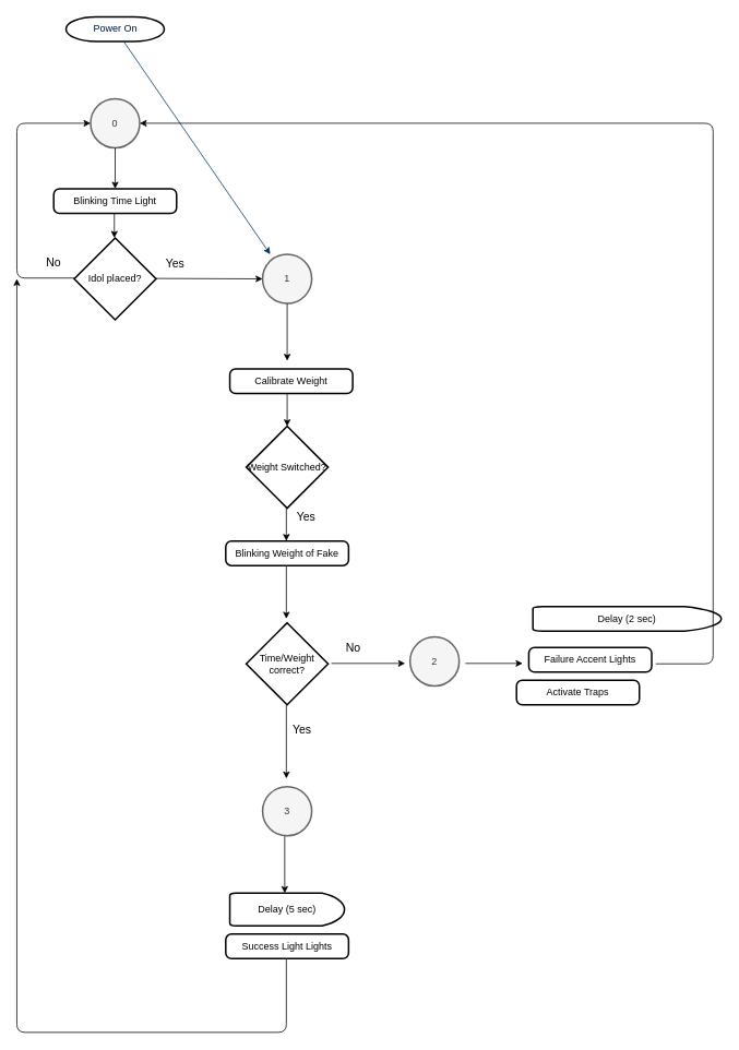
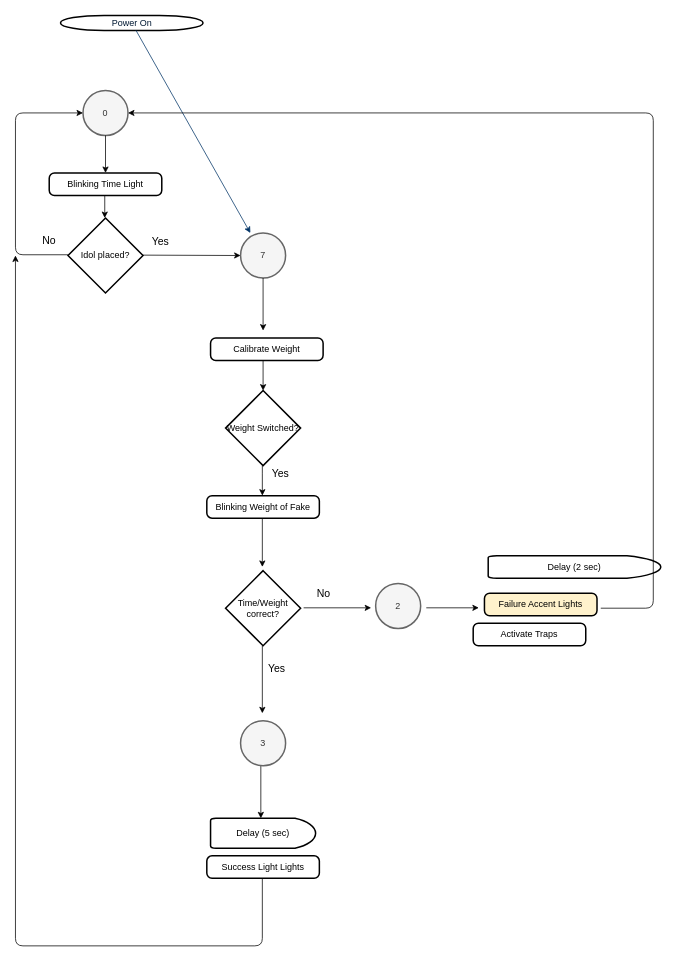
  <mxCell id="0" />
  <mxCell id="1" parent="0" />
- <mxCell id="2" value="Power On" style="shape=mxgraph.flowchart.terminator;fillColor=#FFFFFF;strokeColor=#000000;strokeWidth=2;gradientColor=none;gradientDirection=north;fontColor=#001933;fontStyle=0;html=1;" parent="1" vertex="1"><mxGeometry x="80" y="20" width="120" height="30" as="geometry" /></mxCell>
+ <mxCell id="2" value="Power On" style="shape=mxgraph.flowchart.terminator;fillColor=#FFFFFF;strokeColor=#000000;strokeWidth=2;gradientColor=none;gradientDirection=north;fontColor=#001933;fontStyle=0;html=1;" parent="1" vertex="1"><mxGeometry x="80" y="20" width="190" height="20" as="geometry" /></mxCell>
  <mxCell id="3" style="fontColor=#001933;fontStyle=1;strokeColor=#003366;strokeWidth=1;html=1;" parent="1" source="2" target="8" edge="1"><mxGeometry relative="1" as="geometry"><mxPoint x="140" y="140" as="targetPoint" /></mxGeometry></mxCell>
  <mxCell id="4" value="Idol placed?" style="strokeWidth=2;html=1;shape=mxgraph.flowchart.decision;whiteSpace=wrap;" parent="1" vertex="1"><mxGeometry x="90" y="290" width="100" height="100" as="geometry" /></mxCell>
  <mxCell id="5" value="0" style="strokeWidth=2;html=1;shape=mxgraph.flowchart.start_2;whiteSpace=wrap;fillColor=#f5f5f5;strokeColor=#666666;fontColor=#333333;" parent="1" vertex="1"><mxGeometry x="110" y="120" width="60" height="60" as="geometry" /></mxCell>
  <mxCell id="6" value="&lt;font style=&quot;font-size: 14px&quot;&gt;No&lt;/font&gt;" style="text;html=1;strokeColor=none;fillColor=none;align=center;verticalAlign=middle;whiteSpace=wrap;rounded=0;" parent="1" vertex="1"><mxGeometry x="30" y="310" width="70" height="20" as="geometry" /></mxCell>
  <mxCell id="7" value="Blinking Weight of Fake" style="rounded=1;whiteSpace=wrap;html=1;absoluteArcSize=1;arcSize=14;strokeWidth=2;" parent="1" vertex="1"><mxGeometry x="275" y="660" width="150" height="30" as="geometry" /></mxCell>
- <mxCell id="8" value="1" style="strokeWidth=2;html=1;shape=mxgraph.flowchart.start_2;whiteSpace=wrap;fillColor=#f5f5f5;strokeColor=#666666;fontColor=#333333;" vertex="1" parent="1"><mxGeometry x="320" y="310" width="60" height="60" as="geometry" /></mxCell>
+ <mxCell id="8" value="7" style="strokeWidth=2;html=1;shape=mxgraph.flowchart.start_2;whiteSpace=wrap;fillColor=#f5f5f5;strokeColor=#666666;fontColor=#333333;" vertex="1" parent="1"><mxGeometry x="320" y="310" width="60" height="60" as="geometry" /></mxCell>
  <mxCell id="9" value="" style="endArrow=classic;html=1;entryX=0;entryY=0.5;entryDx=0;entryDy=0;entryPerimeter=0;" edge="1" parent="1" target="8"><mxGeometry width="50" height="50" relative="1" as="geometry"><mxPoint x="190" y="339.5" as="sourcePoint" /><mxPoint x="270" y="339.5" as="targetPoint" /></mxGeometry></mxCell>
  <mxCell id="10" value="" style="edgeStyle=orthogonalEdgeStyle;rounded=0;orthogonalLoop=1;jettySize=auto;html=1;" edge="1" parent="1"><mxGeometry relative="1" as="geometry"><mxPoint x="349.5" y="370" as="sourcePoint" /><mxPoint x="350" y="440" as="targetPoint" /><Array as="points"><mxPoint x="349.5" y="440" /><mxPoint x="349.5" y="440" /></Array></mxGeometry></mxCell>
  <mxCell id="11" value="Weight Switched?" style="strokeWidth=2;html=1;shape=mxgraph.flowchart.decision;whiteSpace=wrap;" vertex="1" parent="1"><mxGeometry x="300" y="520" width="100" height="100" as="geometry" /></mxCell>
  <mxCell id="12" value="" style="edgeStyle=orthogonalEdgeStyle;rounded=0;orthogonalLoop=1;jettySize=auto;html=1;" edge="1" parent="1"><mxGeometry relative="1" as="geometry"><mxPoint x="350" y="470" as="sourcePoint" /><mxPoint x="350" y="520" as="targetPoint" /><Array as="points" /></mxGeometry></mxCell>
  <mxCell id="13" value="Calibrate Weight" style="rounded=1;whiteSpace=wrap;html=1;absoluteArcSize=1;arcSize=14;strokeWidth=2;" vertex="1" parent="1"><mxGeometry x="280" y="450" width="150" height="30" as="geometry" /></mxCell>
  <mxCell id="14" value="" style="edgeStyle=orthogonalEdgeStyle;rounded=0;orthogonalLoop=1;jettySize=auto;html=1;" edge="1" parent="1"><mxGeometry relative="1" as="geometry"><mxPoint x="349" y="620" as="sourcePoint" /><mxPoint x="349" y="660" as="targetPoint" /><Array as="points"><mxPoint x="349" y="630" /><mxPoint x="349" y="780" /></Array></mxGeometry></mxCell>
  <mxCell id="15" value="Time/Weight correct?" style="strokeWidth=2;html=1;shape=mxgraph.flowchart.decision;whiteSpace=wrap;" vertex="1" parent="1"><mxGeometry x="300" y="760" width="100" height="100" as="geometry" /></mxCell>
  <mxCell id="16" value="" style="edgeStyle=orthogonalEdgeStyle;rounded=0;orthogonalLoop=1;jettySize=auto;html=1;" edge="1" parent="1"><mxGeometry relative="1" as="geometry"><mxPoint x="349" y="690" as="sourcePoint" /><mxPoint x="349" y="755" as="targetPoint" /><Array as="points" /></mxGeometry></mxCell>
  <mxCell id="17" value="Success Light Lights" style="rounded=1;whiteSpace=wrap;html=1;absoluteArcSize=1;arcSize=14;strokeWidth=2;" vertex="1" parent="1"><mxGeometry x="275" y="1140" width="150" height="30" as="geometry" /></mxCell>
  <mxCell id="18" value="Delay (5 sec)" style="strokeWidth=2;html=1;shape=mxgraph.flowchart.delay;whiteSpace=wrap;" vertex="1" parent="1"><mxGeometry x="280" y="1090" width="140" height="40" as="geometry" /></mxCell>
  <mxCell id="19" value="" style="edgeStyle=orthogonalEdgeStyle;rounded=0;orthogonalLoop=1;jettySize=auto;html=1;entryX=0.52;entryY=0;entryDx=0;entryDy=0;entryPerimeter=0;" edge="1" parent="1"><mxGeometry relative="1" as="geometry"><mxPoint x="349" y="860" as="sourcePoint" /><mxPoint x="349" y="950" as="targetPoint" /><Array as="points" /></mxGeometry></mxCell>
  <mxCell id="20" value="&lt;font style=&quot;font-size: 14px&quot;&gt;Yes&lt;/font&gt;" style="text;html=1;resizable=0;points=[];autosize=1;align=left;verticalAlign=top;spacingTop=-4;" vertex="1" parent="1"><mxGeometry x="355" y="880" width="40" height="20" as="geometry" /></mxCell>
  <mxCell id="21" value="" style="edgeStyle=orthogonalEdgeStyle;rounded=0;orthogonalLoop=1;jettySize=auto;html=1;" edge="1" parent="1"><mxGeometry relative="1" as="geometry"><mxPoint x="347" y="1020" as="sourcePoint" /><mxPoint x="347" y="1090" as="targetPoint" /><Array as="points" /></mxGeometry></mxCell>
  <mxCell id="22" value="3" style="strokeWidth=2;html=1;shape=mxgraph.flowchart.start_2;whiteSpace=wrap;fillColor=#f5f5f5;strokeColor=#666666;fontColor=#333333;" vertex="1" parent="1"><mxGeometry x="320" y="960" width="60" height="60" as="geometry" /></mxCell>
  <mxCell id="23" value="" style="endArrow=classic;html=1;" edge="1" parent="1"><mxGeometry width="50" height="50" relative="1" as="geometry"><mxPoint x="404" y="809.5" as="sourcePoint" /><mxPoint x="494" y="809.5" as="targetPoint" /></mxGeometry></mxCell>
  <mxCell id="24" value="&lt;font style=&quot;font-size: 14px&quot;&gt;No&lt;/font&gt;" style="text;html=1;resizable=0;points=[];autosize=1;align=left;verticalAlign=top;spacingTop=-4;" vertex="1" parent="1"><mxGeometry x="420" y="780" width="30" height="20" as="geometry" /></mxCell>
  <mxCell id="25" value="2" style="strokeWidth=2;html=1;shape=mxgraph.flowchart.start_2;whiteSpace=wrap;fillColor=#f5f5f5;strokeColor=#666666;fontColor=#333333;" vertex="1" parent="1"><mxGeometry x="500" y="777" width="60" height="60" as="geometry" /></mxCell>
  <mxCell id="26" value="Delay (2 sec)" style="strokeWidth=2;html=1;shape=mxgraph.flowchart.delay;whiteSpace=wrap;" vertex="1" parent="1"><mxGeometry x="650" y="740" width="230" height="30" as="geometry" /></mxCell>
- <mxCell id="27" value="Failure Accent Lights" style="rounded=1;whiteSpace=wrap;html=1;absoluteArcSize=1;arcSize=14;strokeWidth=2;" vertex="1" parent="1"><mxGeometry x="645" y="790" width="150" height="30" as="geometry" /></mxCell>
+ <mxCell id="27" value="Failure Accent Lights" style="rounded=1;whiteSpace=wrap;html=1;absoluteArcSize=1;arcSize=14;strokeWidth=2;fillColor=#fff2cc;" vertex="1" parent="1"><mxGeometry x="645" y="790" width="150" height="30" as="geometry" /></mxCell>
  <mxCell id="28" value="Activate Traps" style="rounded=1;whiteSpace=wrap;html=1;absoluteArcSize=1;arcSize=14;strokeWidth=2;" vertex="1" parent="1"><mxGeometry x="630" y="830" width="150" height="30" as="geometry" /></mxCell>
  <mxCell id="29" value="" style="endArrow=classic;html=1;" edge="1" parent="1"><mxGeometry width="50" height="50" relative="1" as="geometry"><mxPoint x="567.5" y="809.5" as="sourcePoint" /><mxPoint x="637.5" y="809.5" as="targetPoint" /></mxGeometry></mxCell>
  <mxCell id="30" value="" style="endArrow=classic;html=1;entryX=1;entryY=0.5;entryDx=0;entryDy=0;entryPerimeter=0;" edge="1" parent="1" target="5"><mxGeometry width="50" height="50" relative="1" as="geometry"><mxPoint x="800" y="810" as="sourcePoint" /><mxPoint x="180" y="210" as="targetPoint" /><Array as="points"><mxPoint x="870" y="810" /><mxPoint x="870" y="150" /></Array></mxGeometry></mxCell>
  <mxCell id="31" value="" style="endArrow=classic;html=1;" edge="1" parent="1"><mxGeometry width="50" height="50" relative="1" as="geometry"><mxPoint x="349" y="1170" as="sourcePoint" /><mxPoint x="20" y="340" as="targetPoint" /><Array as="points"><mxPoint x="349" y="1260" /><mxPoint x="20" y="1260" /></Array></mxGeometry></mxCell>
  <mxCell id="32" value="" style="endArrow=classic;html=1;entryX=0;entryY=0.5;entryDx=0;entryDy=0;entryPerimeter=0;" edge="1" parent="1" target="5"><mxGeometry width="50" height="50" relative="1" as="geometry"><mxPoint x="90" y="339" as="sourcePoint" /><mxPoint x="20" y="110" as="targetPoint" /><Array as="points"><mxPoint x="20" y="339" /><mxPoint x="20" y="150" /></Array></mxGeometry></mxCell>
  <mxCell id="33" value="Blinking Time Light" style="rounded=1;whiteSpace=wrap;html=1;absoluteArcSize=1;arcSize=14;strokeWidth=2;" vertex="1" parent="1"><mxGeometry x="65" y="230" width="150" height="30" as="geometry" /></mxCell>
  <mxCell id="34" value="&lt;font style=&quot;font-size: 14px&quot;&gt;Yes&lt;/font&gt;" style="text;html=1;resizable=0;points=[];autosize=1;align=left;verticalAlign=top;spacingTop=-4;" vertex="1" parent="1"><mxGeometry x="360" y="620" width="40" height="20" as="geometry" /></mxCell>
  <mxCell id="35" value="&lt;font style=&quot;font-size: 14px&quot;&gt;Yes&lt;/font&gt;" style="text;html=1;resizable=0;points=[];autosize=1;align=left;verticalAlign=top;spacingTop=-4;" vertex="1" parent="1"><mxGeometry x="200" y="310" width="40" height="20" as="geometry" /></mxCell>
  <mxCell id="36" value="" style="endArrow=classic;html=1;" edge="1" parent="1"><mxGeometry width="50" height="50" relative="1" as="geometry"><mxPoint x="140" y="180" as="sourcePoint" /><mxPoint x="140" y="230" as="targetPoint" /></mxGeometry></mxCell>
  <mxCell id="37" value="" style="endArrow=classic;html=1;" edge="1" parent="1"><mxGeometry width="50" height="50" relative="1" as="geometry"><mxPoint x="139" y="260" as="sourcePoint" /><mxPoint x="139" y="290" as="targetPoint" /></mxGeometry></mxCell>
